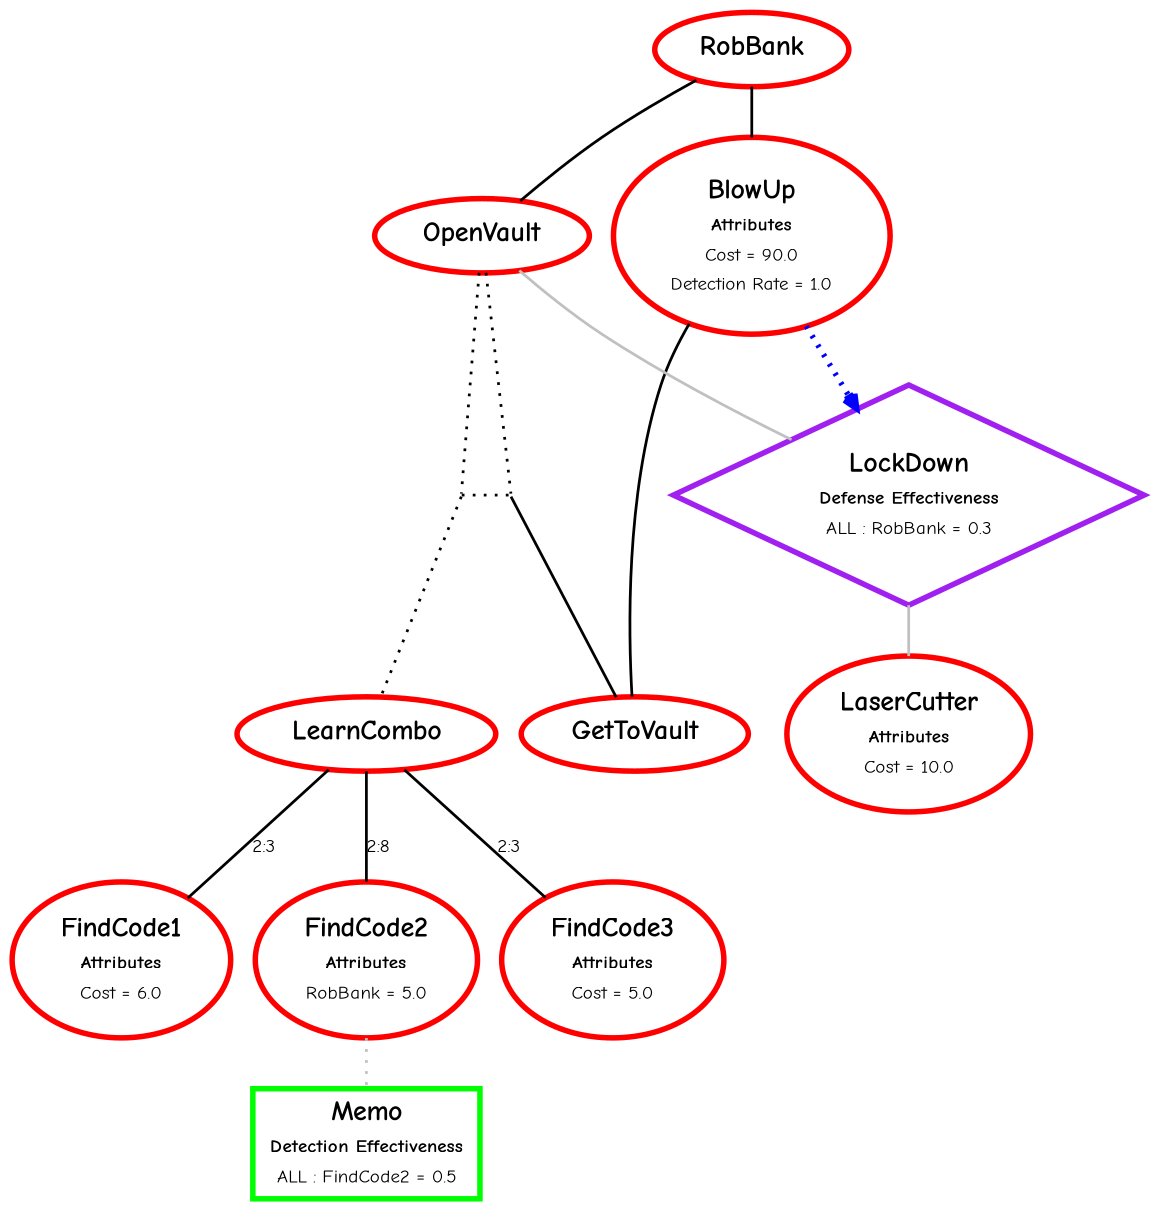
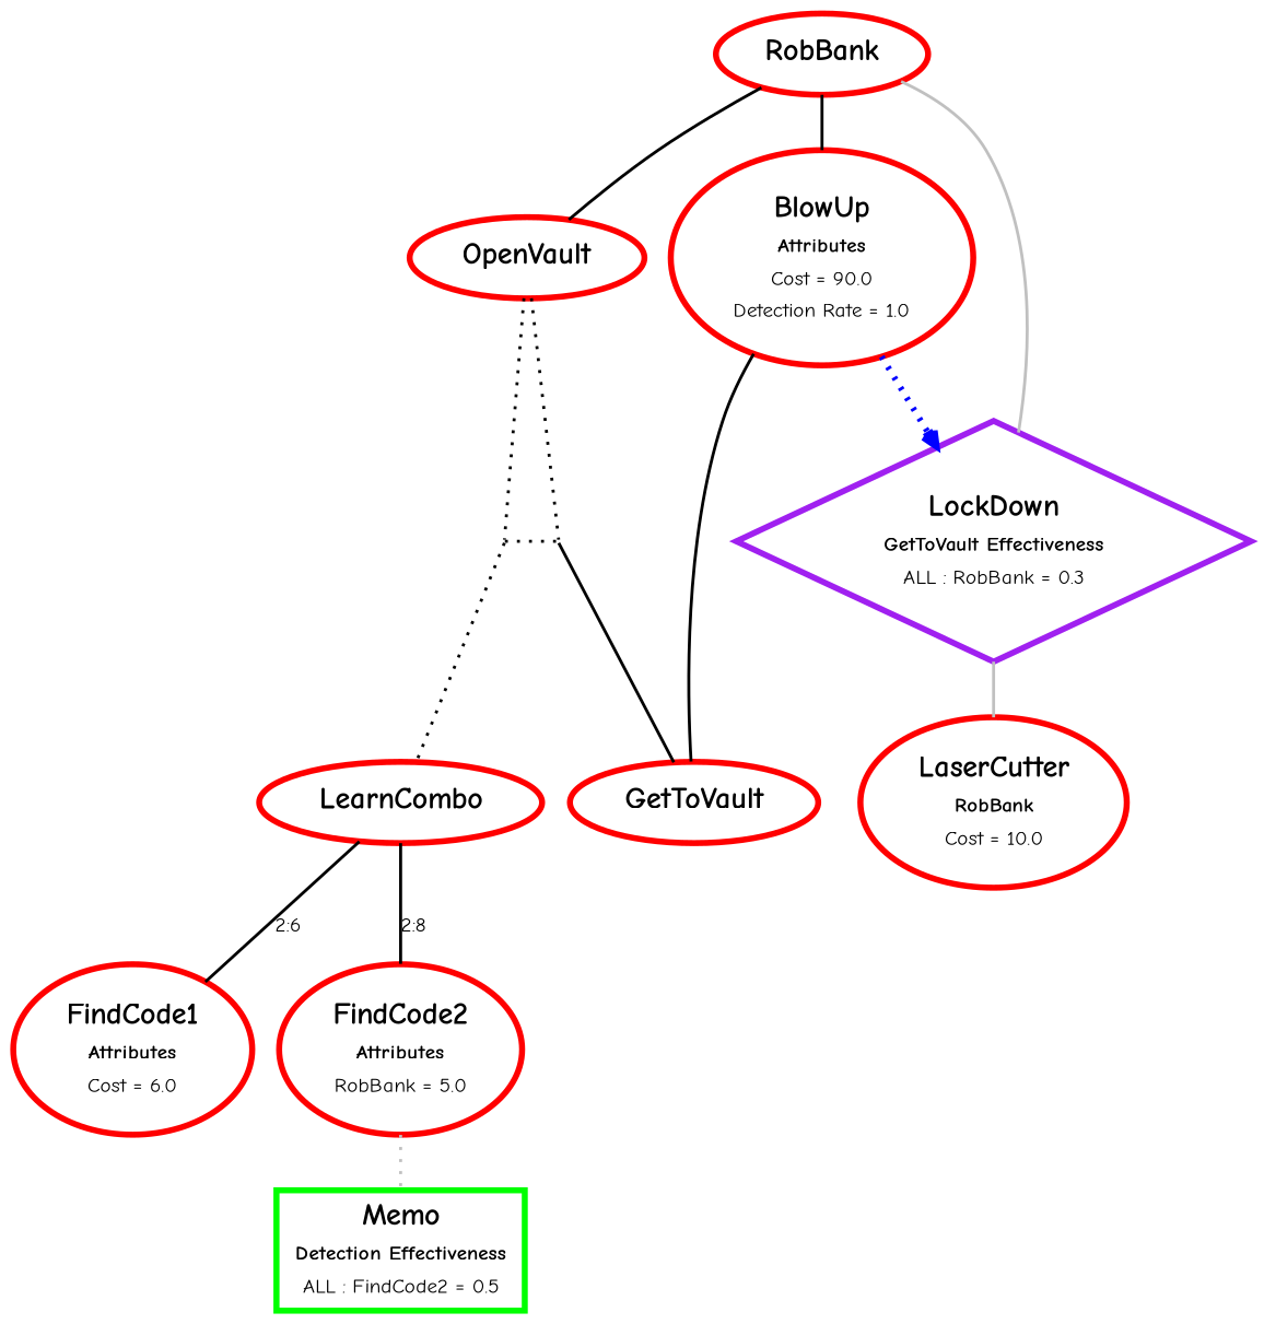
  digraph {
    fontname="Comic Neue"
    node [color=red fontname="Comic Neue" penwidth=4.0 shape=ellipse]
    edge [arrowhead=none fontname="Comic Neue" penwidth=2.0 style=dotted]
    n1 [label=<<table border="0"><tr><td><b><font point-size='20'>BlowUp</font></b></td></tr><tr><td><b>Attributes</b></td></tr><tr><td>Cost = 90.0</td></tr><tr><td>Detection Rate = 1.0</td></tr></table>>]
    invisibleDOTNode0 [color=purple height=0.0 shape=point style=invis width=0.0]
    invisibleDOTNode1 [color=purple height=0.0 shape=point style=invis width=0.0]
    n4 [label=<<table border="0"><tr><td><b><font point-size='20'>LearnCombo</font></b></td></tr></table>>]
    n5 [label=<<table border="0"><tr><td><b><font point-size='20'>GetToVault</font></b></td></tr></table>>]
    n6 [label=<<table border="0"><tr><td><b><font point-size='20'>RobBank</font></b></td></tr></table>>]
    n7 [label=<<table border="0"><tr><td><b><font point-size='20'>OpenVault</font></b></td></tr></table>>]
-   n8 [color=purple label=<<table border="0"><tr><td><b><font point-size='20'>LockDown</font></b></td></tr> 			<tr><td><b>Defense Effectiveness</b></td></tr><tr><td>ALL : RobBank = 0.3</td></tr></table>> shape=diamond]
+   n8 [color=purple label=<<table border="0"><tr><td><b><font point-size='20'>LockDown</font></b></td></tr> 			<tr><td><b>GetToVault Effectiveness</b></td></tr><tr><td>ALL : RobBank = 0.3</td></tr></table>> shape=diamond]
    n9 [label=<<table border="0"><tr><td><b><font point-size='20'>FindCode1</font></b></td></tr><tr><td><b>Attributes</b></td></tr><tr><td>Cost = 6.0</td></tr></table>>]
    n10 [label=<<table border="0"><tr><td><b><font point-size='20'>FindCode2</font></b></td></tr><tr><td><b>Attributes</b></td></tr><tr><td>RobBank = 5.0</td></tr></table>>]
-   n11 [label=<<table border="0"><tr><td><b><font point-size='20'>FindCode3</font></b></td></tr><tr><td><b>Attributes</b></td></tr><tr><td>Cost = 5.0</td></tr></table>>]
-   n12 [label=<<table border="0"><tr><td><b><font point-size='20'>LaserCutter</font></b></td></tr><tr><td><b>Attributes</b></td></tr><tr><td>Cost = 10.0</td></tr></table>>]
+   n12 [label=<<table border="0"><tr><td><b><font point-size='20'>LaserCutter</font></b></td></tr><tr><td><b>RobBank</b></td></tr><tr><td>Cost = 10.0</td></tr></table>>]
    n13 [color=green label=<<table border="0"><tr><td><b><font point-size='20'>Memo</font></b></td></tr> 			<tr><td><b>Detection Effectiveness</b></td></tr><tr><td>ALL : FindCode2 = 0.5</td></tr></table>> shape=box]
    subgraph sub_1 {
      rankdir=TB
      n6
      n7
      n8
      n9
      n10
-     n11
      n12
      n13
      subgraph sub_2 {
        rankdir=TB
        n1
      }
      subgraph sub_3 {
        rank=same
        rankdir=TB
        invisibleDOTNode0
        invisibleDOTNode1
      }
      subgraph sub_4 {
        rank=same
        rankdir=TB
        n4
        n5
      }
    }
    n1 -> n5 [style=solid]
    n1 -> n8 [arrowhead=vee color=blue penwidth=4.0]
    invisibleDOTNode0 -> invisibleDOTNode1
    invisibleDOTNode0 -> n4 [penwidth=2]
    invisibleDOTNode1 -> n5 [penwidth=2 style=solid]
-   n4 -> n9 [label="2:3" penwidth=2 style=bold]
+   n4 -> n9 [label="2:6" penwidth=2 style=bold]
    n4 -> n10 [label="2:8" penwidth=2 style=bold]
-   n4 -> n11 [label="2:3" penwidth=2 style=solid]
    n6 -> n1 [style=solid]
    n6 -> n7 [style=solid]
-   n7 -> n8 [color=gray style=bold]
+   n6 -> n8 [color=gray style=bold]
    n7 -> invisibleDOTNode0 [penwidth=2]
    n7 -> invisibleDOTNode1 [penwidth=2]
    n8 -> n12 [color=gray style=bold]
    n10 -> n13 [color=gray]
  }
